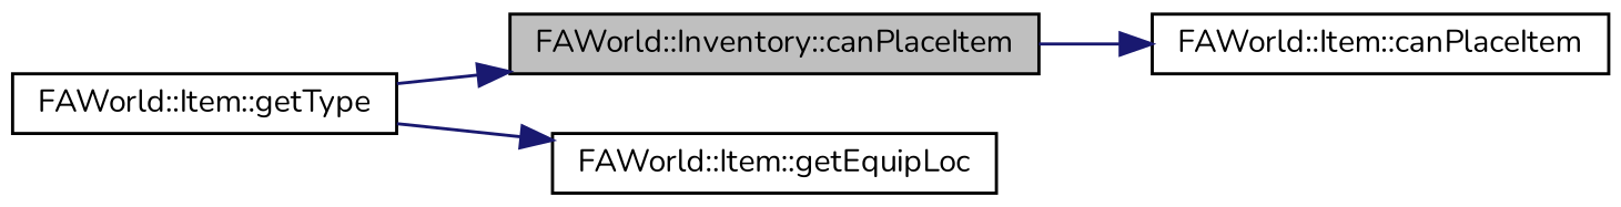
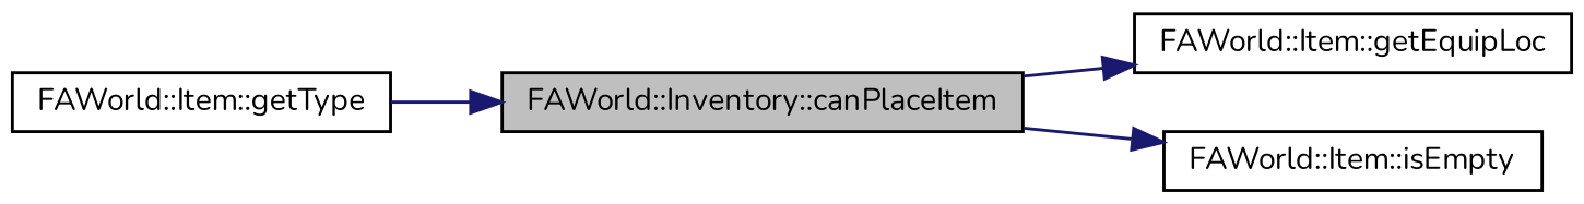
  digraph {
    fontname=Nunito
    rankdir=LR
    node [color=black fillcolor=white fontname=Nunito fontsize=10 shape=record style=filled]
    edge [color=midnightblue fontname=Nunito fontsize=10 labelfontname=Helvetica labelfontsize=10 style=solid]
    n1 [fillcolor=grey75 fontcolor=black height=0.2 label="FAWorld::Inventory::canPlaceItem" width=0.4]
    n2 [height=0.2 label="FAWorld::Item::getEquipLoc" width=0.4]
-   n3 [height=0.2 label="FAWorld::Item::canPlaceItem" width=0.4]
+   n3 [height=0.2 label="FAWorld::Item::isEmpty" width=0.4]
    n4 [height=0.2 label="FAWorld::Item::getType" width=0.4]
-   n4 -> n2
+   n1 -> n2
    n1 -> n3
    n4 -> n1
  }
